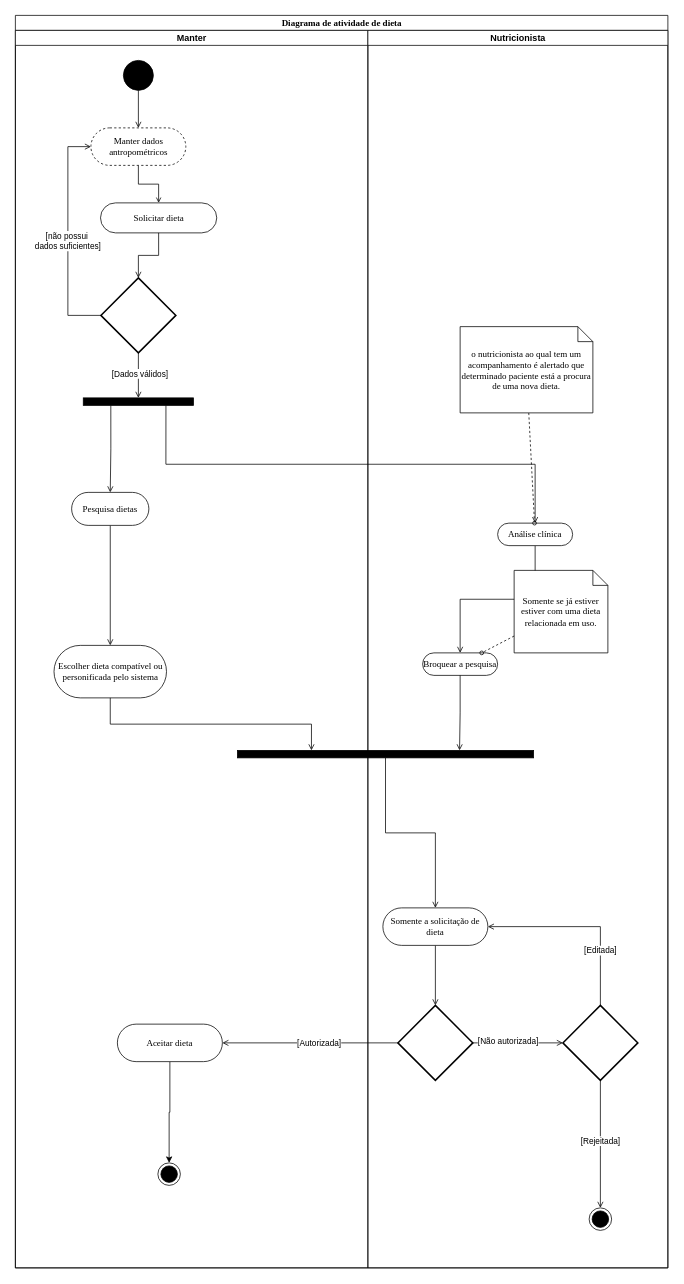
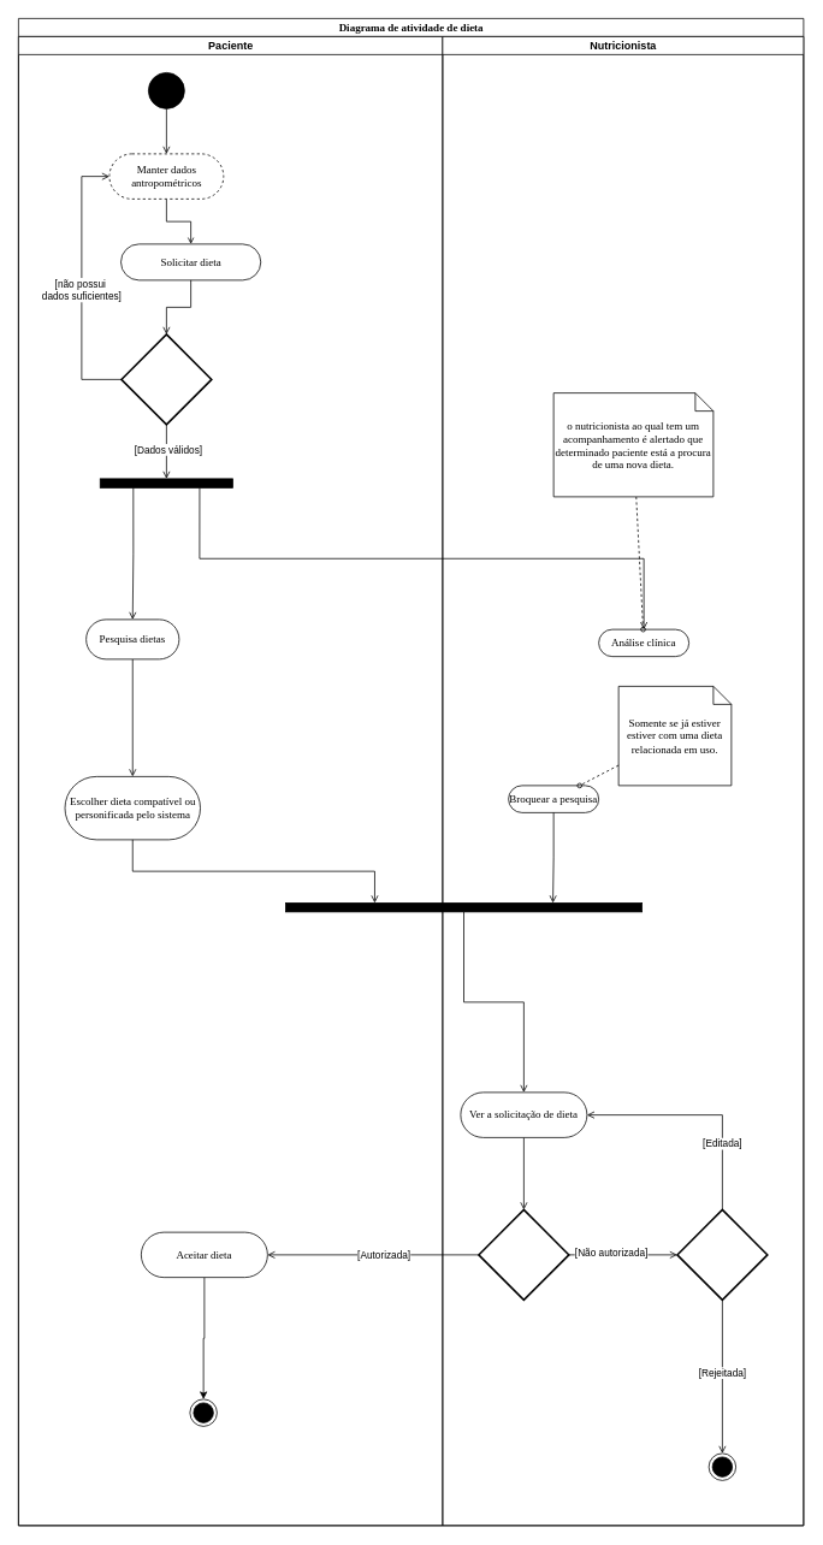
  <mxCell id="0" />
  <mxCell id="1" parent="0" />
  <mxCell id="2" value="Diagrama de atividade de dieta" style="swimlane;html=1;childLayout=stackLayout;startSize=20;rounded=0;shadow=0;comic=0;labelBackgroundColor=none;strokeWidth=1;fontFamily=Verdana;fontSize=12;align=center;" parent="1" vertex="1"><mxGeometry x="20" y="20" width="870" height="1670" as="geometry" /></mxCell>
- <mxCell id="3" value="Manter" style="swimlane;html=1;startSize=20;" parent="2" vertex="1"><mxGeometry y="20" width="470" height="1650" as="geometry" /></mxCell>
+ <mxCell id="3" value="Paciente" style="swimlane;html=1;startSize=20;" parent="2" vertex="1"><mxGeometry y="20" width="470" height="1650" as="geometry" /></mxCell>
  <mxCell id="4" style="edgeStyle=orthogonalEdgeStyle;rounded=0;orthogonalLoop=1;jettySize=auto;html=1;entryX=0.5;entryY=0;entryDx=0;entryDy=0;endArrow=open;endFill=0;" parent="3" source="5" target="12" edge="1"><mxGeometry relative="1" as="geometry" /></mxCell>
  <mxCell id="5" value="" style="ellipse;whiteSpace=wrap;html=1;rounded=0;shadow=0;comic=0;labelBackgroundColor=none;strokeWidth=1;fillColor=#000000;fontFamily=Verdana;fontSize=12;align=center;" parent="3" vertex="1"><mxGeometry x="144" y="40" width="40" height="40" as="geometry" /></mxCell>
  <mxCell id="6" value="Solicitar dieta" style="rounded=1;whiteSpace=wrap;html=1;shadow=0;comic=0;labelBackgroundColor=none;strokeWidth=1;fontFamily=Verdana;fontSize=12;align=center;arcSize=50;" parent="3" vertex="1"><mxGeometry x="113.5" y="230" width="155" height="40" as="geometry" /></mxCell>
  <mxCell id="7" style="edgeStyle=orthogonalEdgeStyle;rounded=0;html=1;labelBackgroundColor=none;startArrow=none;startFill=0;startSize=5;endArrow=open;endFill=0;endSize=5;jettySize=auto;orthogonalLoop=1;strokeWidth=1;fontFamily=Verdana;fontSize=12;exitX=0.5;exitY=1;exitDx=0;exitDy=0;" parent="3" source="12" target="6" edge="1"><mxGeometry relative="1" as="geometry" /></mxCell>
  <mxCell id="8" style="edgeStyle=orthogonalEdgeStyle;rounded=0;orthogonalLoop=1;jettySize=auto;html=1;entryX=0;entryY=0.5;entryDx=0;entryDy=0;exitX=0;exitY=0.5;exitDx=0;exitDy=0;exitPerimeter=0;endArrow=open;endFill=0;" parent="3" source="10" target="12" edge="1"><mxGeometry relative="1" as="geometry"><Array as="points"><mxPoint x="70" y="380" /><mxPoint x="70" y="155" /></Array></mxGeometry></mxCell>
  <mxCell id="9" value="[não possui&amp;nbsp;&lt;div&gt;dados suficientes]&lt;/div&gt;" style="edgeLabel;html=1;align=center;verticalAlign=middle;resizable=0;points=[];" parent="8" vertex="1" connectable="0"><mxGeometry x="-0.039" y="1" relative="1" as="geometry"><mxPoint as="offset" /></mxGeometry></mxCell>
  <mxCell id="10" value="" style="strokeWidth=2;html=1;shape=mxgraph.flowchart.decision;whiteSpace=wrap;" parent="3" vertex="1"><mxGeometry x="114" y="330" width="100" height="100" as="geometry" /></mxCell>
  <mxCell id="11" style="edgeStyle=orthogonalEdgeStyle;rounded=0;orthogonalLoop=1;jettySize=auto;html=1;entryX=0.5;entryY=0;entryDx=0;entryDy=0;entryPerimeter=0;endArrow=open;endFill=0;" parent="3" source="6" target="10" edge="1"><mxGeometry relative="1" as="geometry" /></mxCell>
  <mxCell id="12" value="Manter dados antropométricos" style="rounded=1;whiteSpace=wrap;html=1;shadow=0;comic=0;labelBackgroundColor=none;strokeWidth=1;fontFamily=Verdana;fontSize=12;align=center;arcSize=50;dashed=1;" parent="3" vertex="1"><mxGeometry x="100.75" y="130" width="126.5" height="50" as="geometry" /></mxCell>
  <mxCell id="13" style="edgeStyle=orthogonalEdgeStyle;rounded=0;orthogonalLoop=1;jettySize=auto;html=1;exitX=0.25;exitY=1;exitDx=0;exitDy=0;entryX=0.5;entryY=0;entryDx=0;entryDy=0;endArrow=open;endFill=0;" parent="3" source="14" target="18" edge="1"><mxGeometry relative="1" as="geometry"><mxPoint x="127" y="650" as="targetPoint" /></mxGeometry></mxCell>
  <mxCell id="14" value="" style="whiteSpace=wrap;html=1;rounded=0;shadow=0;comic=0;labelBackgroundColor=none;strokeWidth=1;fillColor=#000000;fontFamily=Verdana;fontSize=12;align=center;rotation=0;" parent="3" vertex="1"><mxGeometry x="90.5" y="490" width="147" height="10" as="geometry" /></mxCell>
  <mxCell id="15" style="edgeStyle=orthogonalEdgeStyle;rounded=0;orthogonalLoop=1;jettySize=auto;html=1;entryX=0.5;entryY=0;entryDx=0;entryDy=0;endArrow=open;endFill=0;" parent="3" source="10" target="14" edge="1"><mxGeometry relative="1" as="geometry" /></mxCell>
  <mxCell id="16" value="[Dados válidos]" style="edgeLabel;html=1;align=center;verticalAlign=middle;resizable=0;points=[];" parent="15" vertex="1" connectable="0"><mxGeometry x="-0.058" y="1" relative="1" as="geometry"><mxPoint y="-1" as="offset" /></mxGeometry></mxCell>
  <mxCell id="17" style="edgeStyle=orthogonalEdgeStyle;rounded=0;orthogonalLoop=1;jettySize=auto;html=1;endArrow=open;endFill=0;" parent="3" source="18" target="19" edge="1"><mxGeometry relative="1" as="geometry" /></mxCell>
- <mxCell id="18" value="Pesquisa dietas" style="rounded=1;whiteSpace=wrap;html=1;shadow=0;comic=0;labelBackgroundColor=none;strokeWidth=1;fontFamily=Verdana;fontSize=12;align=center;arcSize=50;" parent="3" vertex="1"><mxGeometry x="75" y="616" width="103" height="44" as="geometry" /></mxCell>
+ <mxCell id="18" value="Pesquisa dietas" style="rounded=1;whiteSpace=wrap;html=1;shadow=0;comic=0;labelBackgroundColor=none;strokeWidth=1;fontFamily=Verdana;fontSize=12;align=center;arcSize=50;" parent="3" vertex="1"><mxGeometry x="75" y="646" width="103" height="44" as="geometry" /></mxCell>
  <mxCell id="19" value="Escolher dieta compatível ou personificada pelo sistema" style="rounded=1;whiteSpace=wrap;html=1;shadow=0;comic=0;labelBackgroundColor=none;strokeWidth=1;fontFamily=Verdana;fontSize=12;align=center;arcSize=50;" parent="3" vertex="1"><mxGeometry x="51.5" y="820" width="150" height="70" as="geometry" /></mxCell>
  <mxCell id="20" value="" style="ellipse;html=1;shape=endState;fillColor=strokeColor;" parent="3" vertex="1"><mxGeometry x="190" y="1510" width="30" height="30" as="geometry" /></mxCell>
  <mxCell id="21" style="edgeStyle=orthogonalEdgeStyle;rounded=0;orthogonalLoop=1;jettySize=auto;html=1;entryX=0.5;entryY=0;entryDx=0;entryDy=0;" parent="3" source="22" target="20" edge="1"><mxGeometry relative="1" as="geometry" /></mxCell>
  <mxCell id="22" value="Aceitar dieta" style="rounded=1;whiteSpace=wrap;html=1;shadow=0;comic=0;labelBackgroundColor=none;strokeWidth=1;fontFamily=Verdana;fontSize=12;align=center;arcSize=50;" parent="3" vertex="1"><mxGeometry x="136" y="1325" width="140" height="50" as="geometry" /></mxCell>
  <mxCell id="23" style="edgeStyle=orthogonalEdgeStyle;rounded=0;orthogonalLoop=1;jettySize=auto;html=1;entryX=0.5;entryY=0;entryDx=0;entryDy=0;exitX=0.75;exitY=1;exitDx=0;exitDy=0;endArrow=open;endFill=0;" parent="2" source="14" target="27" edge="1"><mxGeometry relative="1" as="geometry" /></mxCell>
  <mxCell id="24" style="edgeStyle=orthogonalEdgeStyle;rounded=0;orthogonalLoop=1;jettySize=auto;html=1;entryX=0.25;entryY=0;entryDx=0;entryDy=0;exitX=0.5;exitY=1;exitDx=0;exitDy=0;endArrow=open;endFill=0;" parent="2" source="19" target="34" edge="1"><mxGeometry relative="1" as="geometry" /></mxCell>
  <mxCell id="25" value="Nutricionista" style="swimlane;html=1;startSize=20;" parent="2" vertex="1"><mxGeometry x="470" y="20" width="400" height="1650" as="geometry" /></mxCell>
- <mxCell id="26" style="edgeStyle=orthogonalEdgeStyle;rounded=0;orthogonalLoop=1;jettySize=auto;html=1;endArrow=open;endFill=0;" parent="25" source="27" target="30" edge="1"><mxGeometry relative="1" as="geometry" /></mxCell>
  <mxCell id="27" value="Análise clínica" style="rounded=1;whiteSpace=wrap;html=1;shadow=0;comic=0;labelBackgroundColor=none;strokeWidth=1;fontFamily=Verdana;fontSize=12;align=center;arcSize=50;" parent="25" vertex="1"><mxGeometry x="173" y="657" width="100" height="30" as="geometry" /></mxCell>
  <mxCell id="28" style="edgeStyle=none;rounded=0;html=1;dashed=1;labelBackgroundColor=none;startArrow=none;startFill=0;startSize=5;endArrow=oval;endFill=0;endSize=5;jettySize=auto;orthogonalLoop=1;strokeWidth=1;fontFamily=Verdana;fontSize=12" parent="25" source="29" target="27" edge="1"><mxGeometry relative="1" as="geometry" /></mxCell>
  <mxCell id="29" value="o nutricionista ao qual tem um acompanhamento é alertado que determinado paciente está a procura de uma nova dieta." style="shape=note;whiteSpace=wrap;html=1;rounded=0;shadow=0;comic=0;labelBackgroundColor=none;strokeWidth=1;fontFamily=Verdana;fontSize=12;align=center;size=20;" parent="25" vertex="1"><mxGeometry x="123" y="395" width="177" height="115" as="geometry" /></mxCell>
  <mxCell id="30" value="Broquear a pesquisa" style="rounded=1;whiteSpace=wrap;html=1;shadow=0;comic=0;labelBackgroundColor=none;strokeWidth=1;fontFamily=Verdana;fontSize=12;align=center;arcSize=50;" parent="25" vertex="1"><mxGeometry x="73" y="830" width="100" height="30" as="geometry" /></mxCell>
  <mxCell id="31" value="Somente se já estiver estiver com uma dieta relacionada em uso." style="shape=note;whiteSpace=wrap;html=1;rounded=0;shadow=0;comic=0;labelBackgroundColor=none;strokeWidth=1;fontFamily=Verdana;fontSize=12;align=center;size=20;" parent="25" vertex="1"><mxGeometry x="195" y="720" width="125" height="110" as="geometry" /></mxCell>
  <mxCell id="32" style="edgeStyle=none;rounded=0;html=1;dashed=1;labelBackgroundColor=none;startArrow=none;startFill=0;startSize=5;endArrow=oval;endFill=0;endSize=5;jettySize=auto;orthogonalLoop=1;strokeWidth=1;fontFamily=Verdana;fontSize=12" parent="25" source="31" target="30" edge="1"><mxGeometry relative="1" as="geometry" /></mxCell>
  <mxCell id="33" style="edgeStyle=orthogonalEdgeStyle;rounded=0;orthogonalLoop=1;jettySize=auto;html=1;entryX=0.5;entryY=0;entryDx=0;entryDy=0;endArrow=open;endFill=0;" parent="25" source="34" target="37" edge="1"><mxGeometry relative="1" as="geometry" /></mxCell>
  <mxCell id="34" value="" style="whiteSpace=wrap;html=1;rounded=0;shadow=0;comic=0;labelBackgroundColor=none;strokeWidth=1;fillColor=#000000;fontFamily=Verdana;fontSize=12;align=center;rotation=0;" parent="25" vertex="1"><mxGeometry x="-174" y="960" width="395" height="10" as="geometry" /></mxCell>
  <mxCell id="35" style="edgeStyle=orthogonalEdgeStyle;rounded=0;orthogonalLoop=1;jettySize=auto;html=1;entryX=0.75;entryY=0;entryDx=0;entryDy=0;endArrow=open;endFill=0;" parent="25" source="30" target="34" edge="1"><mxGeometry relative="1" as="geometry" /></mxCell>
  <mxCell id="36" style="edgeStyle=orthogonalEdgeStyle;rounded=0;orthogonalLoop=1;jettySize=auto;html=1;endArrow=open;endFill=0;" parent="25" source="37" target="38" edge="1"><mxGeometry relative="1" as="geometry" /></mxCell>
- <mxCell id="37" value="Somente a solicitação de dieta" style="rounded=1;whiteSpace=wrap;html=1;shadow=0;comic=0;labelBackgroundColor=none;strokeWidth=1;fontFamily=Verdana;fontSize=12;align=center;arcSize=50;" parent="25" vertex="1"><mxGeometry x="20" y="1170" width="140" height="50" as="geometry" /></mxCell>
+ <mxCell id="37" value="Ver a solicitação de dieta" style="rounded=1;whiteSpace=wrap;html=1;shadow=0;comic=0;labelBackgroundColor=none;strokeWidth=1;fontFamily=Verdana;fontSize=12;align=center;arcSize=50;" parent="25" vertex="1"><mxGeometry x="20" y="1170" width="140" height="50" as="geometry" /></mxCell>
  <mxCell id="38" value="" style="strokeWidth=2;html=1;shape=mxgraph.flowchart.decision;whiteSpace=wrap;" parent="25" vertex="1"><mxGeometry x="40" y="1300" width="100" height="100" as="geometry" /></mxCell>
  <mxCell id="39" style="edgeStyle=orthogonalEdgeStyle;rounded=0;orthogonalLoop=1;jettySize=auto;html=1;entryX=0;entryY=0.5;entryDx=0;entryDy=0;entryPerimeter=0;endArrow=open;endFill=0;" parent="25" source="38" target="46" edge="1"><mxGeometry relative="1" as="geometry"><mxPoint x="250" y="1350" as="targetPoint" /></mxGeometry></mxCell>
  <mxCell id="40" value="[Não autorizada]" style="edgeLabel;html=1;align=center;verticalAlign=middle;resizable=0;points=[];" parent="39" vertex="1" connectable="0"><mxGeometry x="-0.227" y="2" relative="1" as="geometry"><mxPoint y="-1" as="offset" /></mxGeometry></mxCell>
  <mxCell id="41" value="" style="ellipse;html=1;shape=endState;fillColor=strokeColor;" parent="25" vertex="1"><mxGeometry x="295" y="1570" width="30" height="30" as="geometry" /></mxCell>
  <mxCell id="42" style="edgeStyle=orthogonalEdgeStyle;rounded=0;orthogonalLoop=1;jettySize=auto;html=1;entryX=0.5;entryY=0;entryDx=0;entryDy=0;endArrow=open;endFill=0;" parent="25" source="46" target="41" edge="1"><mxGeometry relative="1" as="geometry" /></mxCell>
  <mxCell id="43" value="[Rejeitada]" style="edgeLabel;html=1;align=center;verticalAlign=middle;resizable=0;points=[];" parent="42" vertex="1" connectable="0"><mxGeometry x="-0.05" relative="1" as="geometry"><mxPoint x="-1" y="-1" as="offset" /></mxGeometry></mxCell>
  <mxCell id="44" style="edgeStyle=orthogonalEdgeStyle;rounded=0;orthogonalLoop=1;jettySize=auto;html=1;entryX=1;entryY=0.5;entryDx=0;entryDy=0;exitX=0.5;exitY=0;exitDx=0;exitDy=0;exitPerimeter=0;endArrow=open;endFill=0;" parent="25" source="46" target="37" edge="1"><mxGeometry relative="1" as="geometry" /></mxCell>
  <mxCell id="45" value="[Editada]" style="edgeLabel;html=1;align=center;verticalAlign=middle;resizable=0;points=[];" parent="44" vertex="1" connectable="0"><mxGeometry x="-0.427" y="1" relative="1" as="geometry"><mxPoint y="-1" as="offset" /></mxGeometry></mxCell>
  <mxCell id="46" value="" style="strokeWidth=2;html=1;shape=mxgraph.flowchart.decision;whiteSpace=wrap;" parent="25" vertex="1"><mxGeometry x="260" y="1300" width="100" height="100" as="geometry" /></mxCell>
  <mxCell id="47" style="edgeStyle=orthogonalEdgeStyle;rounded=0;orthogonalLoop=1;jettySize=auto;html=1;entryX=1;entryY=0.5;entryDx=0;entryDy=0;endArrow=open;endFill=0;" parent="2" source="38" target="22" edge="1"><mxGeometry relative="1" as="geometry" /></mxCell>
  <mxCell id="48" value="[Autorizada]" style="edgeLabel;html=1;align=center;verticalAlign=middle;resizable=0;points=[];" parent="47" vertex="1" connectable="0"><mxGeometry x="-0.094" y="1" relative="1" as="geometry"><mxPoint y="-1" as="offset" /></mxGeometry></mxCell>
